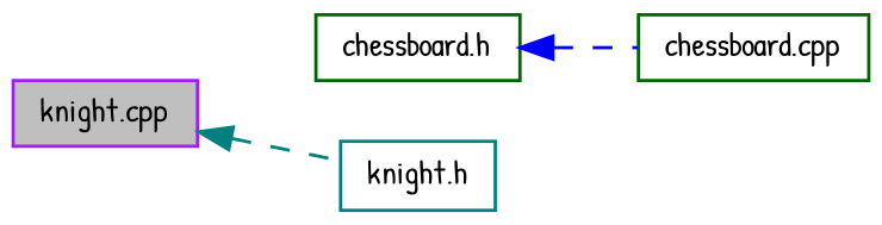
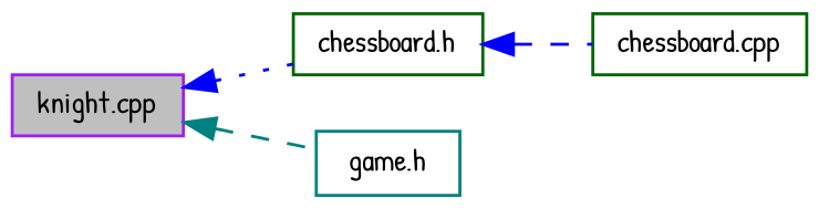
  digraph {
    fontname="Patrick Hand"
    rankdir=LR
    node [color=darkgreen fillcolor=white fontname="Patrick Hand" fontsize=10 shape=record style=filled]
    edge [color=blue dir=back fontname="Patrick Hand" fontsize=10 labelfontname=Helvetica labelfontsize=10 style=dashed]
    n1 [color=purple fillcolor=grey75 fontcolor=black height=0.2 label="knight.cpp" width=0.4]
    n2 [height=0.2 label="chessboard.h" width=0.4]
-   n3 [color=teal height=0.2 label="knight.h" width=0.4]
+   n3 [color=teal height=0.2 label="game.h" width=0.4]
    n4 [height=0.2 label="chessboard.cpp" width=0.4]
+   n1 -> n2 [style=dotted]
    n1 -> n3 [color=teal]
    n2 -> n4
  }
